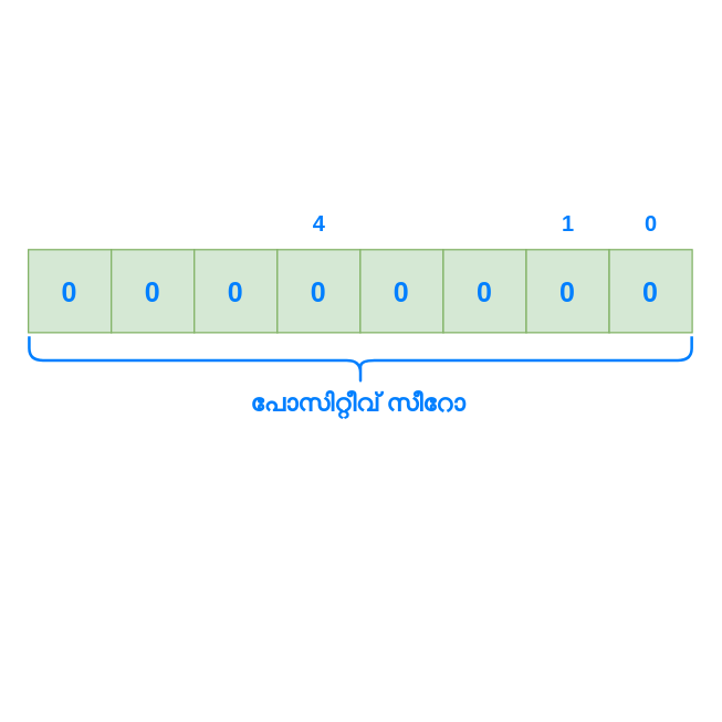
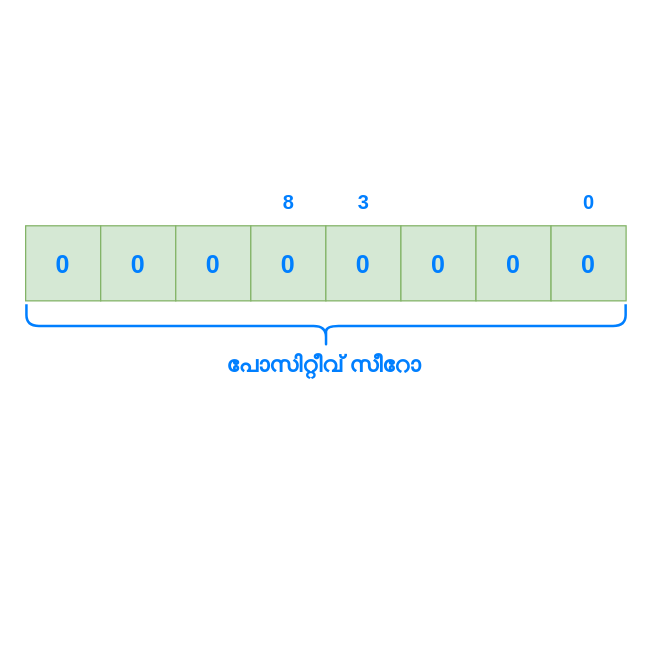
  <mxCell id="0" />
  <mxCell id="1" parent="0" />
  <mxCell id="2" value="&lt;font color=&quot;#007fff&quot;&gt;&lt;span style=&quot;font-size: 20px&quot;&gt;&lt;b&gt;0&lt;/b&gt;&lt;/span&gt;&lt;/font&gt;" style="whiteSpace=wrap;html=1;aspect=fixed;fillColor=#d5e8d4;strokeColor=#82b366;" vertex="1" parent="1"><mxGeometry x="20" y="180" width="60" height="60" as="geometry" /></mxCell>
  <mxCell id="3" value="&lt;font color=&quot;#007fff&quot;&gt;&lt;span style=&quot;font-size: 20px&quot;&gt;&lt;b&gt;0&lt;/b&gt;&lt;/span&gt;&lt;/font&gt;" style="whiteSpace=wrap;html=1;aspect=fixed;fillColor=#d5e8d4;strokeColor=#82b366;" vertex="1" parent="1"><mxGeometry x="80" y="180" width="60" height="60" as="geometry" /></mxCell>
  <mxCell id="4" value="&lt;b style=&quot;color: rgb(0 , 127 , 255) ; font-size: 20px&quot;&gt;0&lt;/b&gt;" style="whiteSpace=wrap;html=1;aspect=fixed;fillColor=#d5e8d4;strokeColor=#82b366;" vertex="1" parent="1"><mxGeometry x="140" y="180" width="60" height="60" as="geometry" /></mxCell>
  <mxCell id="5" value="&lt;b style=&quot;color: rgb(0 , 127 , 255) ; font-size: 20px&quot;&gt;0&lt;/b&gt;" style="whiteSpace=wrap;html=1;aspect=fixed;fillColor=#d5e8d4;strokeColor=#82b366;" vertex="1" parent="1"><mxGeometry x="200" y="180" width="60" height="60" as="geometry" /></mxCell>
  <mxCell id="6" value="&lt;b style=&quot;color: rgb(0 , 127 , 255) ; font-size: 20px&quot;&gt;0&lt;/b&gt;" style="whiteSpace=wrap;html=1;aspect=fixed;fillColor=#d5e8d4;strokeColor=#82b366;" vertex="1" parent="1"><mxGeometry x="260" y="180" width="60" height="60" as="geometry" /></mxCell>
  <mxCell id="7" value="&lt;b style=&quot;color: rgb(0 , 127 , 255) ; font-size: 20px&quot;&gt;0&lt;/b&gt;" style="whiteSpace=wrap;html=1;aspect=fixed;fillColor=#d5e8d4;strokeColor=#82b366;" vertex="1" parent="1"><mxGeometry x="320" y="180" width="60" height="60" as="geometry" /></mxCell>
  <mxCell id="8" value="&lt;b style=&quot;color: rgb(0 , 127 , 255) ; font-size: 20px&quot;&gt;0&lt;/b&gt;" style="whiteSpace=wrap;html=1;aspect=fixed;fillColor=#d5e8d4;strokeColor=#82b366;" vertex="1" parent="1"><mxGeometry x="380" y="180" width="60" height="60" as="geometry" /></mxCell>
  <mxCell id="9" value="&lt;b style=&quot;color: rgb(0 , 127 , 255) ; font-size: 20px&quot;&gt;0&lt;/b&gt;" style="whiteSpace=wrap;html=1;aspect=fixed;fillColor=#d5e8d4;strokeColor=#82b366;" vertex="1" parent="1"><mxGeometry x="440" y="180" width="60" height="60" as="geometry" /></mxCell>
- <mxCell id="10" value="&lt;b&gt;&lt;font color=&quot;#007fff&quot; style=&quot;font-size: 16px&quot;&gt;4&lt;/font&gt;&lt;/b&gt;" style="text;html=1;align=center;verticalAlign=middle;resizable=0;points=[];autosize=1;strokeColor=none;fillColor=none;" vertex="1" parent="1"><mxGeometry x="220" y="151" width="20" height="20" as="geometry" /></mxCell>
- <mxCell id="12" value="&lt;b&gt;&lt;font style=&quot;font-size: 16px&quot; color=&quot;#007fff&quot;&gt;1&lt;/font&gt;&lt;/b&gt;" style="text;html=1;align=center;verticalAlign=middle;resizable=0;points=[];autosize=1;strokeColor=none;fillColor=none;" vertex="1" parent="1"><mxGeometry x="400" y="151" width="20" height="20" as="geometry" /></mxCell>
+ <mxCell id="10" value="&lt;b&gt;&lt;font color=&quot;#007fff&quot; style=&quot;font-size: 16px&quot;&gt;8&lt;/font&gt;&lt;/b&gt;" style="text;html=1;align=center;verticalAlign=middle;resizable=0;points=[];autosize=1;strokeColor=none;fillColor=none;" vertex="1" parent="1"><mxGeometry x="220" y="151" width="20" height="20" as="geometry" /></mxCell>
+ <mxCell id="11" value="&lt;font style=&quot;font-size: 16px&quot; color=&quot;#007fff&quot;&gt;&lt;b&gt;3&lt;/b&gt;&lt;/font&gt;" style="text;html=1;align=center;verticalAlign=middle;resizable=0;points=[];autosize=1;strokeColor=none;fillColor=none;" vertex="1" parent="1"><mxGeometry x="280" y="151" width="20" height="20" as="geometry" /></mxCell>
  <mxCell id="13" value="&lt;b&gt;&lt;font style=&quot;font-size: 16px&quot; color=&quot;#007fff&quot;&gt;0&lt;/font&gt;&lt;/b&gt;" style="text;html=1;align=center;verticalAlign=middle;resizable=0;points=[];autosize=1;strokeColor=none;fillColor=none;" vertex="1" parent="1"><mxGeometry x="460" y="151" width="20" height="20" as="geometry" /></mxCell>
  <mxCell id="14" value="" style="shape=curlyBracket;whiteSpace=wrap;html=1;rounded=1;fontFamily=Gayathri;fontSource=https%3A%2F%2Ffonts.googleapis.com%2Fcss%3Ffamily%3DGayathri;fontSize=20;fontColor=#007FFF;strokeColor=#007FFF;strokeWidth=2;rotation=-90;" vertex="1" parent="1"><mxGeometry x="242.63" y="20.63" width="35" height="479" as="geometry" /></mxCell>
  <mxCell id="15" value="&lt;font style=&quot;font-size: 18px&quot;&gt;&lt;b&gt;പോസിറ്റീവ് സീറോ&lt;/b&gt;&lt;/font&gt;" style="text;html=1;align=center;verticalAlign=middle;resizable=0;points=[];autosize=1;strokeColor=none;fillColor=none;fontSize=20;fontFamily=Gayathri;fontColor=#007FFF;" vertex="1" parent="1"><mxGeometry x="177.63" y="275" width="160" height="30" as="geometry" /></mxCell>
